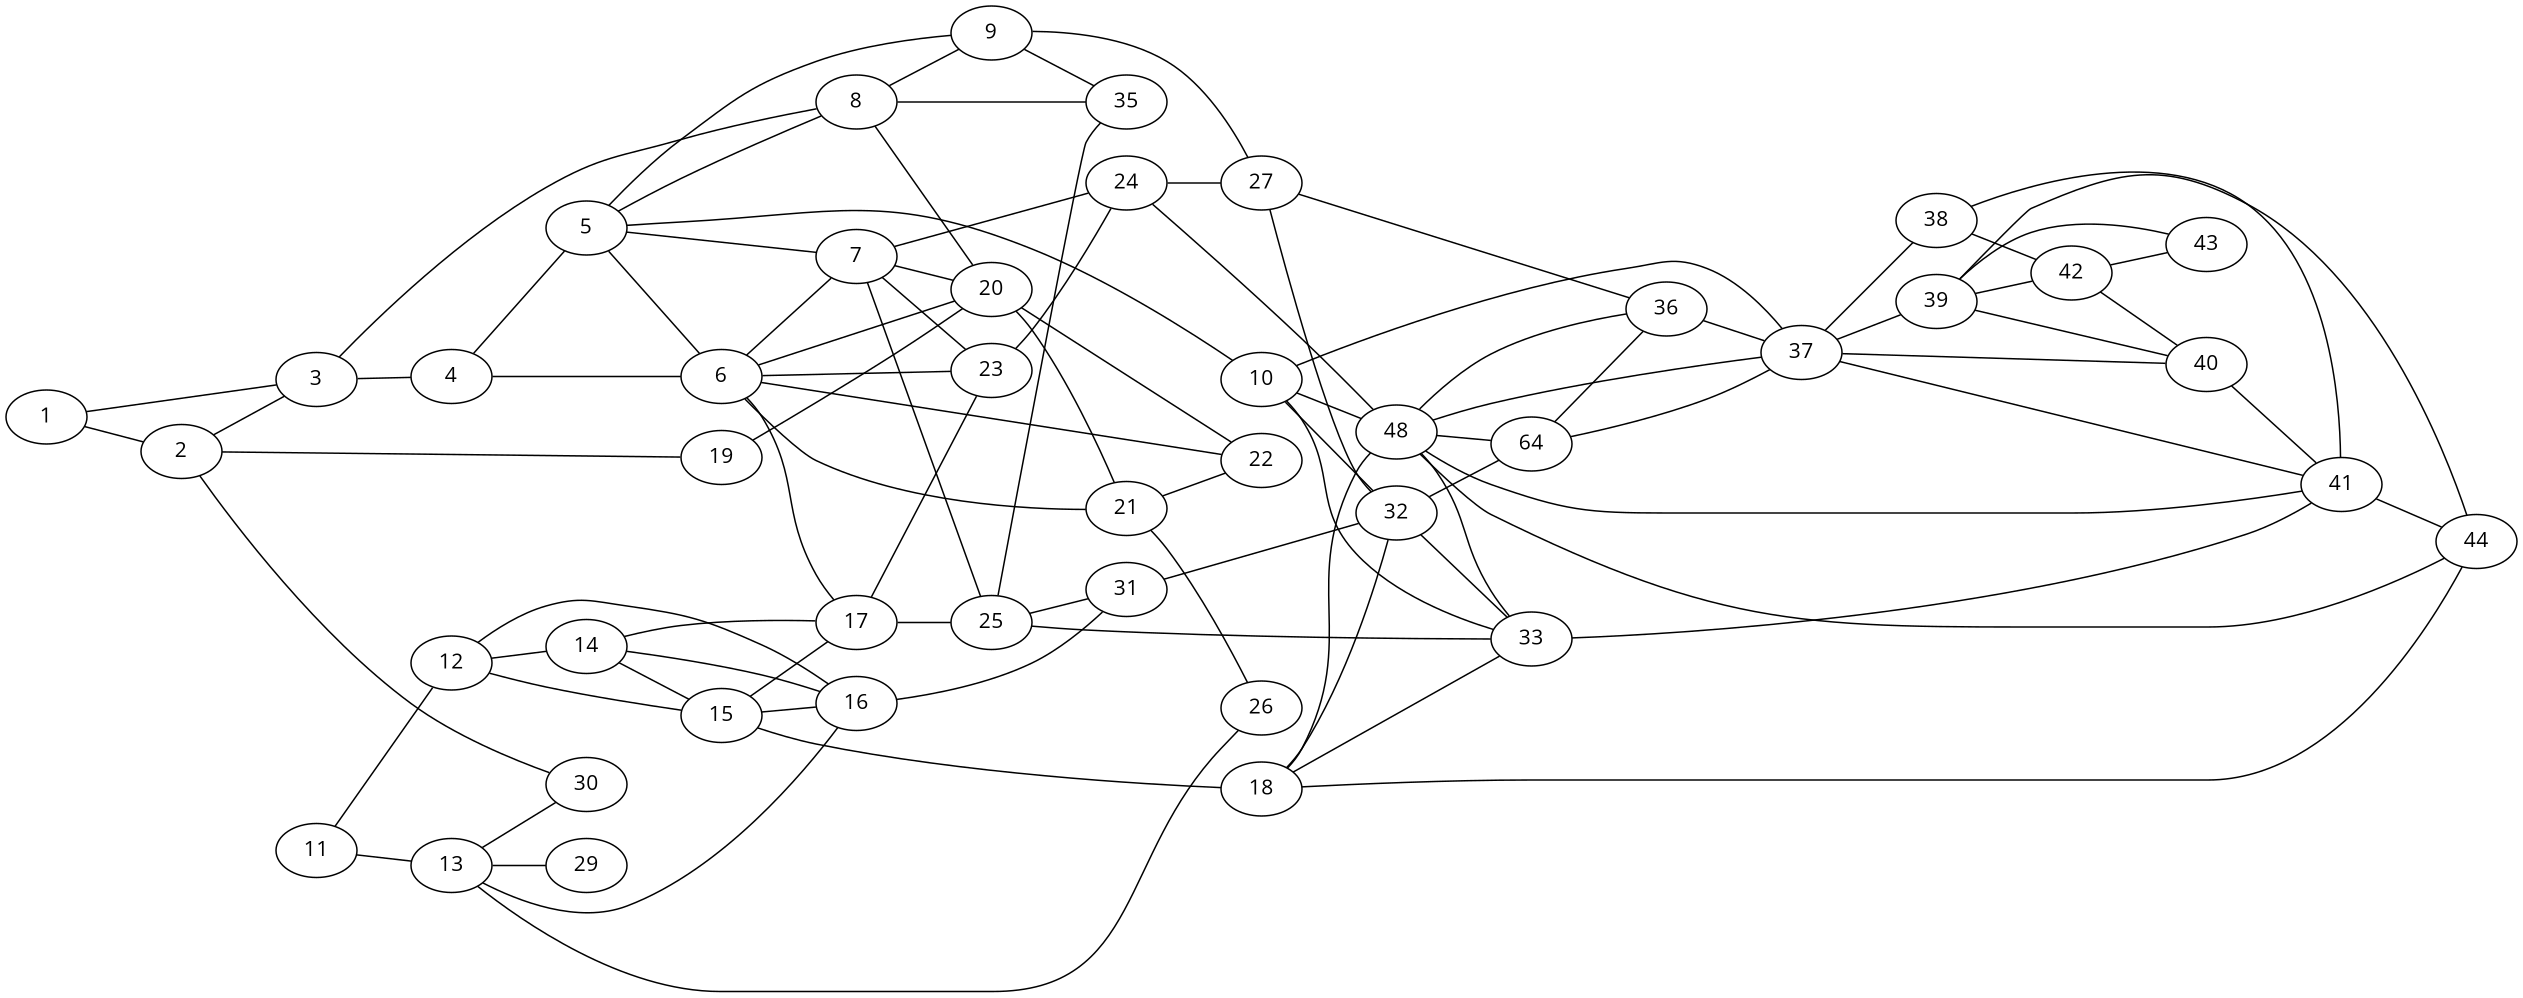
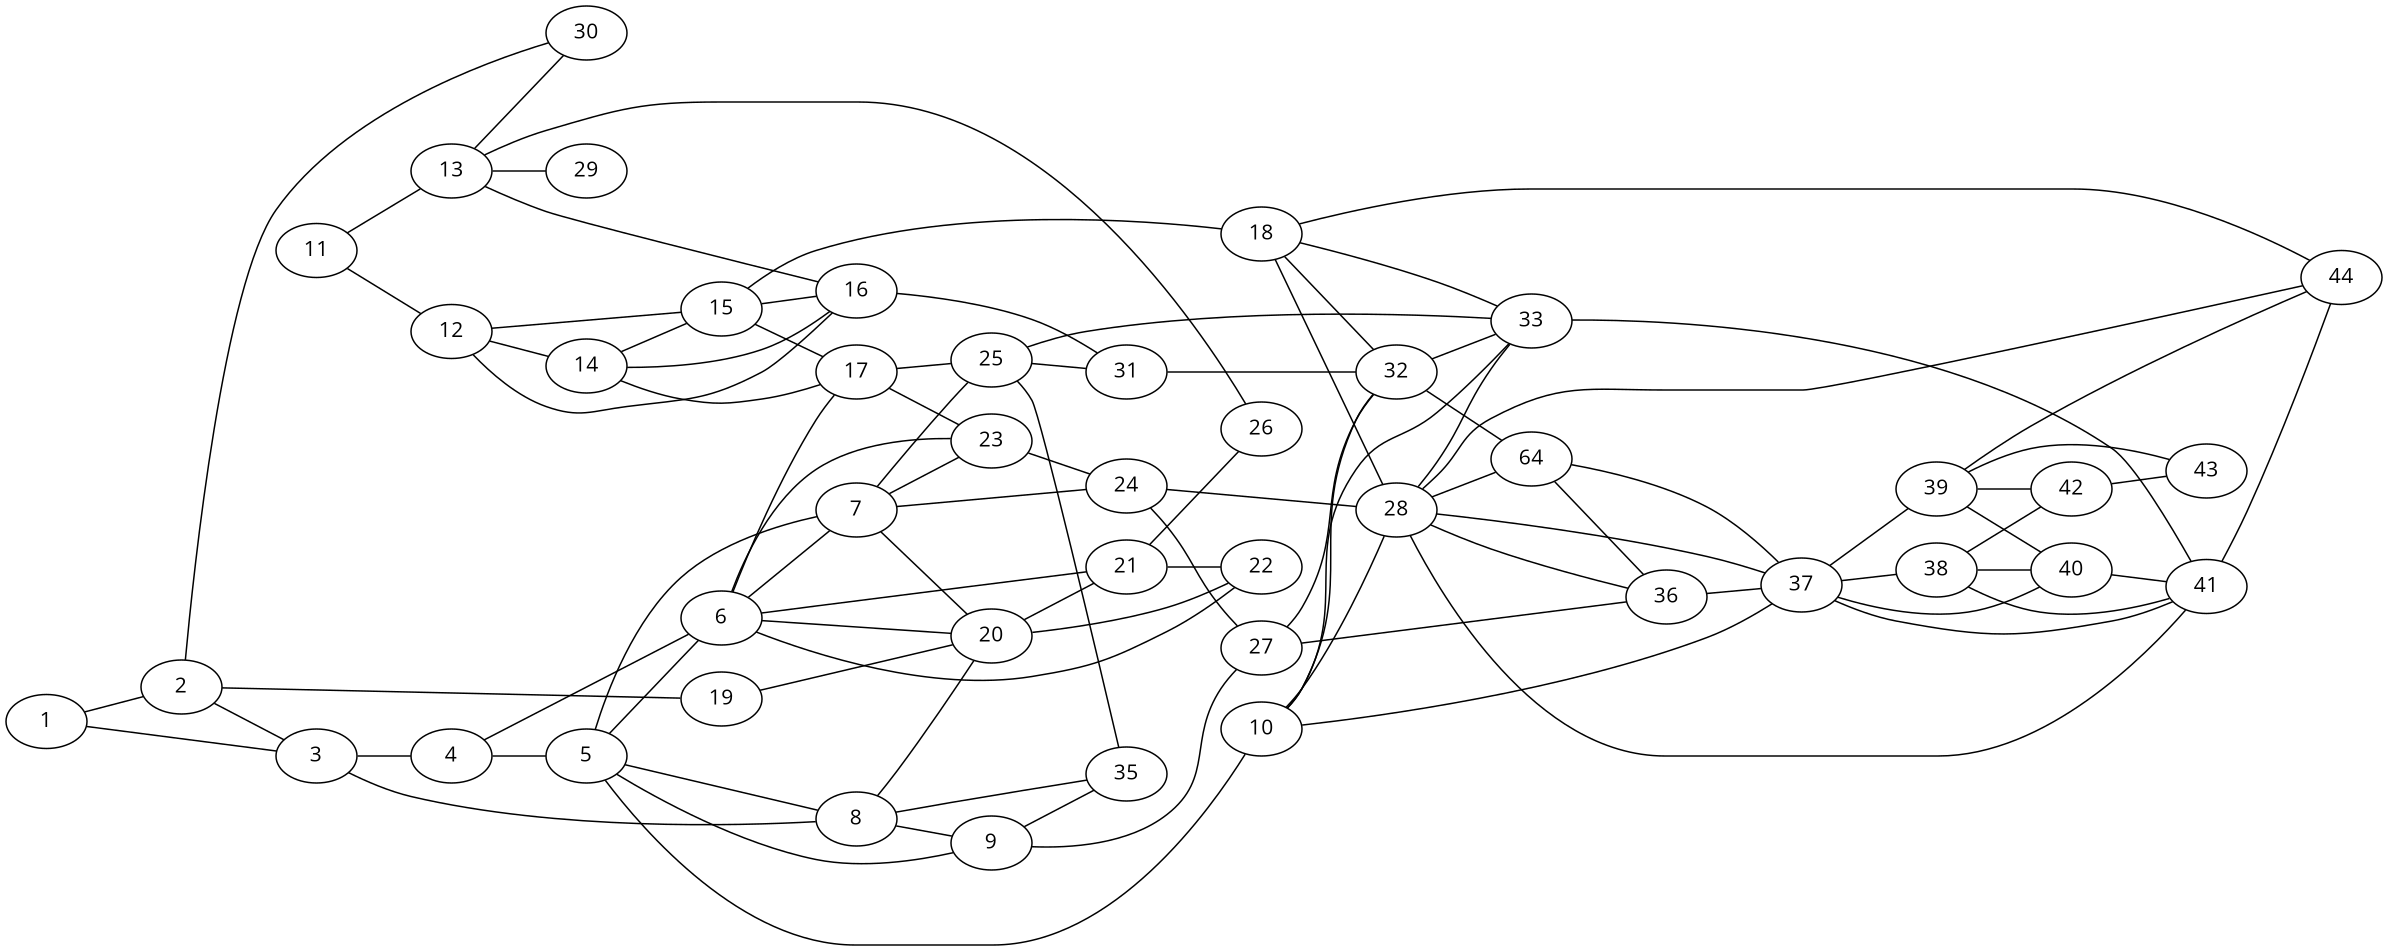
  graph {
    fontname="Open Sans"
    rankdir=LR
    node [fontname="Open Sans"]
    edge [fontname="Open Sans"]
    1
    2
    3
    19
    30
    4
    8
    20
    5
    6
    9
    35
    7
    10
    17
    21
    22
    23
    24
    25
    27
-   28 [label=48]
+   28
    32
    33
    37
    26
    31
    36
    44
    n30 [label=64]
    41
    38
    39
    40
    11
    12
    13
    14
    15
    16
    29
    18
    42
    43
    1 -- 2
    1 -- 3
    2 -- 3
    2 -- 19
    2 -- 30
    3 -- 4
    3 -- 8
    19 -- 20
    4 -- 5
    4 -- 6
    8 -- 20
    8 -- 9
    8 -- 35
    20 -- 21
    20 -- 22
    5 -- 8
    5 -- 6
    5 -- 9
    5 -- 7
    5 -- 10
    6 -- 20
    6 -- 7
    6 -- 17
    6 -- 21
    6 -- 22
    6 -- 23
    9 -- 35
    9 -- 27
    7 -- 20
    7 -- 23
    7 -- 24
    7 -- 25
    10 -- 28
    10 -- 32
    10 -- 33
    10 -- 37
    17 -- 23
    17 -- 25
    21 -- 22
    21 -- 26
    23 -- 24
    24 -- 27
    24 -- 28
    25 -- 35
    25 -- 33
    25 -- 31
    27 -- 32
    27 -- 36
    28 -- 33
    28 -- 37
    28 -- 36
    28 -- 44
    28 -- n30
    28 -- 41
    32 -- 33
    32 -- n30
    33 -- 41
    37 -- 41
    37 -- 38
    37 -- 39
    37 -- 40
    31 -- 32
    36 -- 37
    n30 -- 37
    n30 -- 36
    41 -- 44
    38 -- 41
-   42 -- 40
+   38 -- 40
    38 -- 42
    39 -- 44
    39 -- 40
    39 -- 42
    39 -- 43
    40 -- 41
    11 -- 12
    11 -- 13
    12 -- 14
    12 -- 15
    12 -- 16
    13 -- 30
    13 -- 26
    13 -- 16
    13 -- 29
    14 -- 17
    14 -- 15
    14 -- 16
    15 -- 17
    15 -- 16
    15 -- 18
    16 -- 31
    18 -- 28
    18 -- 32
    18 -- 33
    18 -- 44
    42 -- 43
  }
